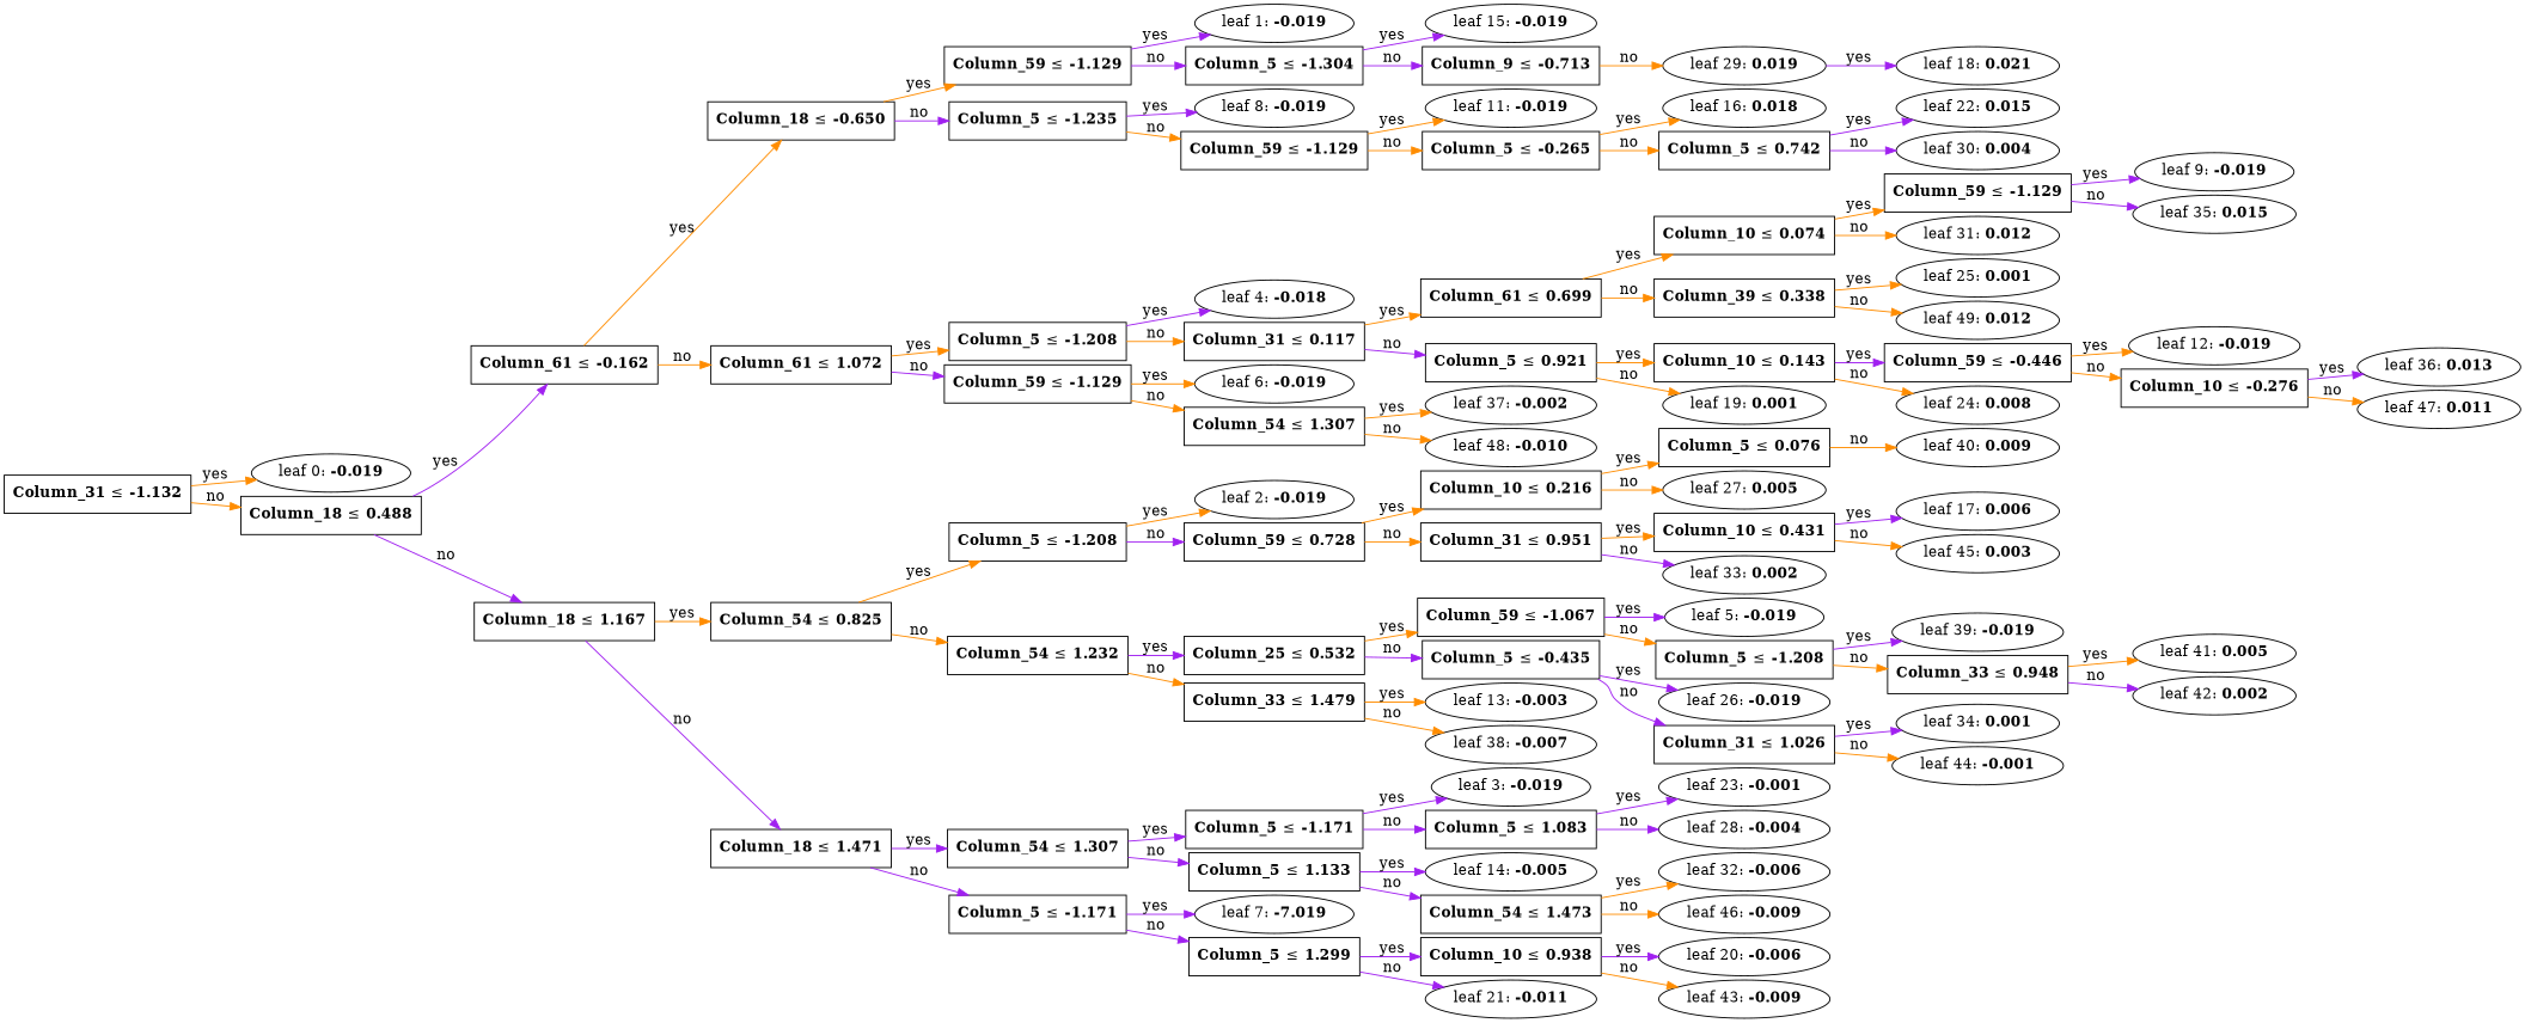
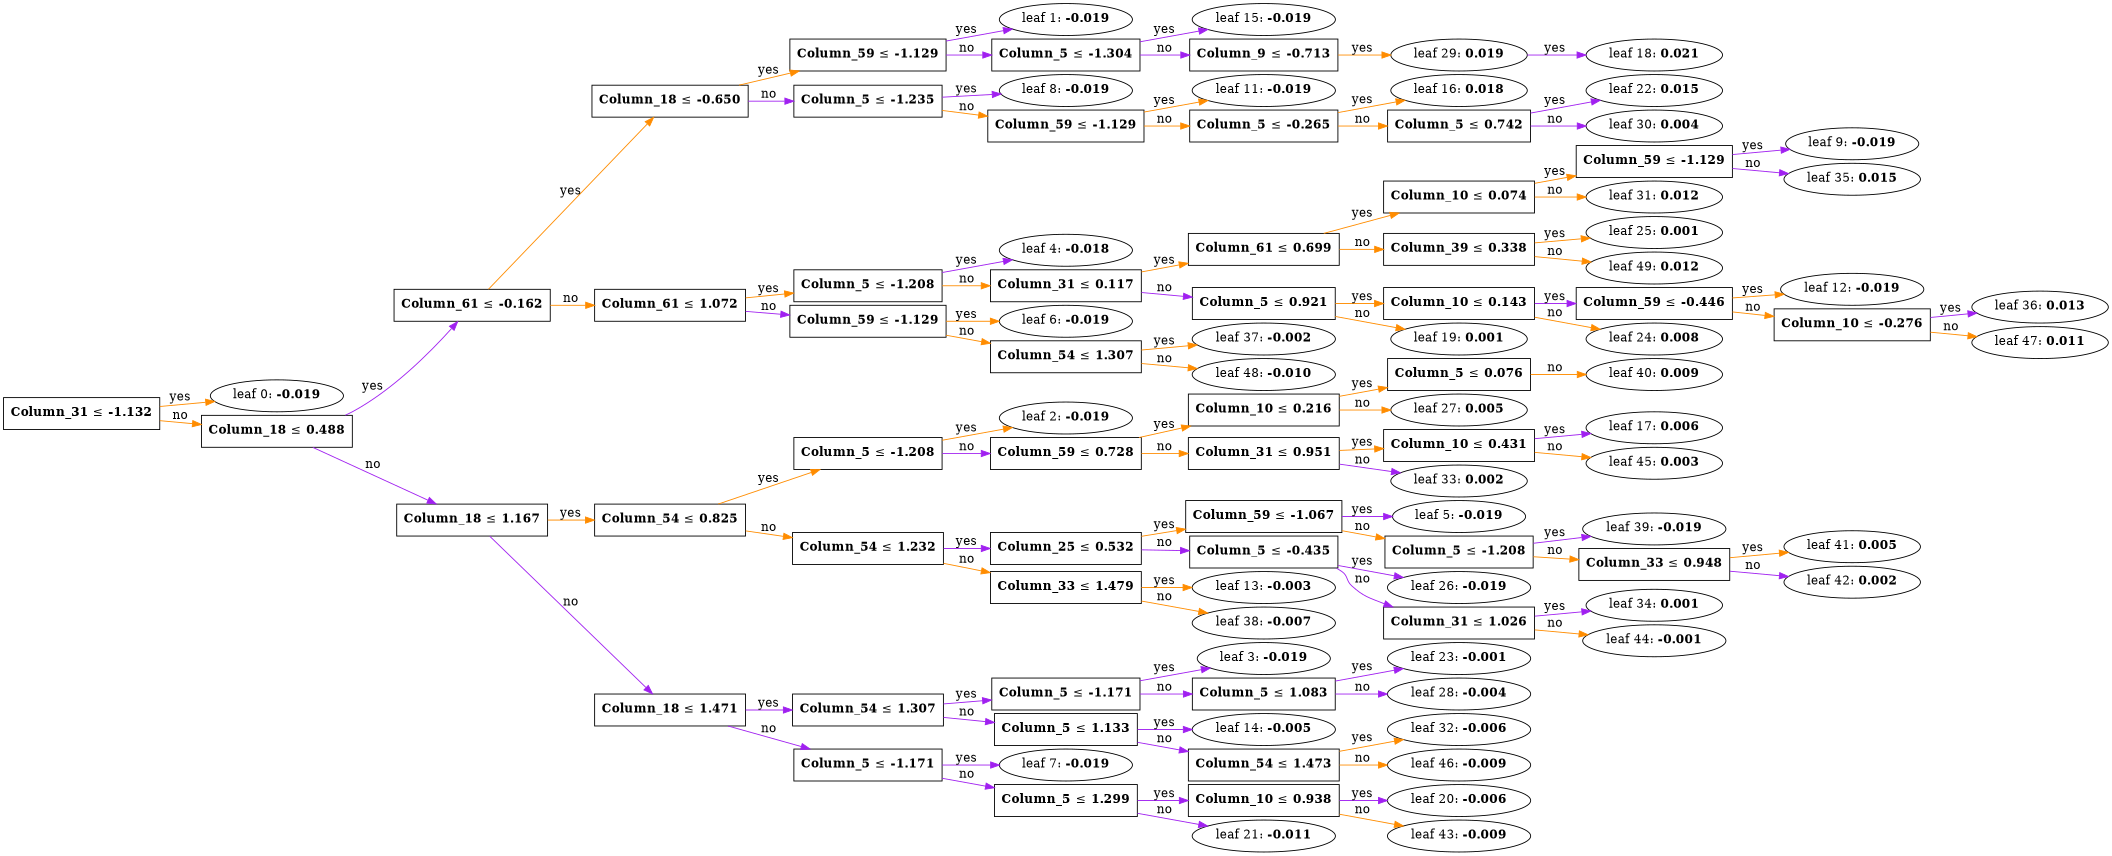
  digraph {
    nodesep=0.05
    rankdir=LR
    ranksep=0.3
    edge [color=darkorange]
    n1 [fillcolor=white label=<<B>Column_31</B> &#8804; <B>-1.132</B>> shape=rectangle]
    n2 [label=<leaf 0: <B>-0.019</B>>]
    n3 [fillcolor=white label=<<B>Column_18</B> &#8804; <B>0.488</B>> shape=rectangle]
    n4 [fillcolor=white label=<<B>Column_61</B> &#8804; <B>-0.162</B>> shape=rectangle]
    n5 [fillcolor=white label=<<B>Column_18</B> &#8804; <B>1.167</B>> shape=rectangle]
    n6 [fillcolor=white label=<<B>Column_18</B> &#8804; <B>-0.650</B>> shape=rectangle]
    n7 [fillcolor=white label=<<B>Column_61</B> &#8804; <B>1.072</B>> shape=rectangle]
    n8 [fillcolor=white label=<<B>Column_54</B> &#8804; <B>0.825</B>> shape=rectangle]
    n9 [fillcolor=white label=<<B>Column_18</B> &#8804; <B>1.471</B>> shape=rectangle]
    n10 [fillcolor=white label=<<B>Column_59</B> &#8804; <B>-1.129</B>> shape=rectangle]
    n11 [fillcolor=white label=<<B>Column_5</B> &#8804; <B>-1.235</B>> shape=rectangle]
    n12 [fillcolor=white label=<<B>Column_5</B> &#8804; <B>-1.208</B>> shape=rectangle]
    n13 [fillcolor=white label=<<B>Column_59</B> &#8804; <B>-1.129</B>> shape=rectangle]
    n14 [label=<leaf 1: <B>-0.019</B>>]
    n15 [fillcolor=white label=<<B>Column_5</B> &#8804; <B>-1.304</B>> shape=rectangle]
    n16 [label=<leaf 8: <B>-0.019</B>>]
    n17 [fillcolor=white label=<<B>Column_59</B> &#8804; <B>-1.129</B>> shape=rectangle]
    n18 [label=<leaf 15: <B>-0.019</B>>]
    n19 [fillcolor=white label=<<B>Column_9</B> &#8804; <B>-0.713</B>> shape=rectangle]
    n20 [label=<leaf 29: <B>0.019</B>>]
    n21 [label=<leaf 18: <B>0.021</B>>]
    n22 [label=<leaf 11: <B>-0.019</B>>]
    n23 [fillcolor=white label=<<B>Column_5</B> &#8804; <B>-0.265</B>> shape=rectangle]
    n24 [label=<leaf 16: <B>0.018</B>>]
    n25 [fillcolor=white label=<<B>Column_5</B> &#8804; <B>0.742</B>> shape=rectangle]
    n26 [label=<leaf 22: <B>0.015</B>>]
    n27 [label=<leaf 30: <B>0.004</B>>]
    n28 [label=<leaf 4: <B>-0.018</B>>]
    n29 [fillcolor=white label=<<B>Column_31</B> &#8804; <B>0.117</B>> shape=rectangle]
    n30 [label=<leaf 6: <B>-0.019</B>>]
    n31 [fillcolor=white label=<<B>Column_54</B> &#8804; <B>1.307</B>> shape=rectangle]
    n32 [fillcolor=white label=<<B>Column_61</B> &#8804; <B>0.699</B>> shape=rectangle]
    n33 [fillcolor=white label=<<B>Column_5</B> &#8804; <B>0.921</B>> shape=rectangle]
    n34 [fillcolor=white label=<<B>Column_10</B> &#8804; <B>0.074</B>> shape=rectangle]
    n35 [fillcolor=white label=<<B>Column_39</B> &#8804; <B>0.338</B>> shape=rectangle]
    n36 [fillcolor=white label=<<B>Column_10</B> &#8804; <B>0.143</B>> shape=rectangle]
    n37 [label=<leaf 19: <B>0.001</B>>]
    n38 [fillcolor=white label=<<B>Column_59</B> &#8804; <B>-1.129</B>> shape=rectangle]
    n39 [label=<leaf 31: <B>0.012</B>>]
    n40 [label=<leaf 25: <B>0.001</B>>]
    n41 [label=<leaf 49: <B>0.012</B>>]
    n42 [label=<leaf 9: <B>-0.019</B>>]
    n43 [label=<leaf 35: <B>0.015</B>>]
    n44 [fillcolor=white label=<<B>Column_59</B> &#8804; <B>-0.446</B>> shape=rectangle]
    n45 [label=<leaf 24: <B>0.008</B>>]
    n46 [label=<leaf 12: <B>-0.019</B>>]
    n47 [fillcolor=white label=<<B>Column_10</B> &#8804; <B>-0.276</B>> shape=rectangle]
    n48 [label=<leaf 36: <B>0.013</B>>]
    n49 [label=<leaf 47: <B>0.011</B>>]
    n50 [label=<leaf 37: <B>-0.002</B>>]
    n51 [label=<leaf 48: <B>-0.010</B>>]
    n52 [fillcolor=white label=<<B>Column_5</B> &#8804; <B>-1.208</B>> shape=rectangle]
    n53 [fillcolor=white label=<<B>Column_54</B> &#8804; <B>1.232</B>> shape=rectangle]
    n54 [fillcolor=white label=<<B>Column_54</B> &#8804; <B>1.307</B>> shape=rectangle]
    n55 [fillcolor=white label=<<B>Column_5</B> &#8804; <B>-1.171</B>> shape=rectangle]
    n56 [label=<leaf 2: <B>-0.019</B>>]
    n57 [fillcolor=white label=<<B>Column_59</B> &#8804; <B>0.728</B>> shape=rectangle]
    n58 [fillcolor=white label=<<B>Column_25</B> &#8804; <B>0.532</B>> shape=rectangle]
    n59 [fillcolor=white label=<<B>Column_33</B> &#8804; <B>1.479</B>> shape=rectangle]
    n60 [fillcolor=white label=<<B>Column_10</B> &#8804; <B>0.216</B>> shape=rectangle]
    n61 [fillcolor=white label=<<B>Column_31</B> &#8804; <B>0.951</B>> shape=rectangle]
    n62 [fillcolor=white label=<<B>Column_5</B> &#8804; <B>0.076</B>> shape=rectangle]
    n63 [label=<leaf 27: <B>0.005</B>>]
    n64 [fillcolor=white label=<<B>Column_10</B> &#8804; <B>0.431</B>> shape=rectangle]
    n65 [label=<leaf 33: <B>0.002</B>>]
    n66 [label=<leaf 40: <B>0.009</B>>]
    n67 [label=<leaf 17: <B>0.006</B>>]
    n68 [label=<leaf 45: <B>0.003</B>>]
    n69 [fillcolor=white label=<<B>Column_59</B> &#8804; <B>-1.067</B>> shape=rectangle]
    n70 [fillcolor=white label=<<B>Column_5</B> &#8804; <B>-0.435</B>> shape=rectangle]
    n71 [label=<leaf 13: <B>-0.003</B>>]
    n72 [label=<leaf 38: <B>-0.007</B>>]
    n73 [label=<leaf 5: <B>-0.019</B>>]
    n74 [fillcolor=white label=<<B>Column_5</B> &#8804; <B>-1.208</B>> shape=rectangle]
    n75 [label=<leaf 26: <B>-0.019</B>>]
    n76 [fillcolor=white label=<<B>Column_31</B> &#8804; <B>1.026</B>> shape=rectangle]
    n77 [label=<leaf 39: <B>-0.019</B>>]
    n78 [fillcolor=white label=<<B>Column_33</B> &#8804; <B>0.948</B>> shape=rectangle]
    n79 [label=<leaf 41: <B>0.005</B>>]
    n80 [label=<leaf 42: <B>0.002</B>>]
    n81 [label=<leaf 34: <B>0.001</B>>]
    n82 [label=<leaf 44: <B>-0.001</B>>]
    n83 [fillcolor=white label=<<B>Column_5</B> &#8804; <B>-1.171</B>> shape=rectangle]
    n84 [fillcolor=white label=<<B>Column_5</B> &#8804; <B>1.133</B>> shape=rectangle]
-   n85 [label=<leaf 7: <B>-7.019</B>>]
+   n85 [label=<leaf 7: <B>-0.019</B>>]
    n86 [fillcolor=white label=<<B>Column_5</B> &#8804; <B>1.299</B>> shape=rectangle]
    n87 [label=<leaf 3: <B>-0.019</B>>]
    n88 [fillcolor=white label=<<B>Column_5</B> &#8804; <B>1.083</B>> shape=rectangle]
    n89 [label=<leaf 14: <B>-0.005</B>>]
    n90 [fillcolor=white label=<<B>Column_54</B> &#8804; <B>1.473</B>> shape=rectangle]
    n91 [label=<leaf 23: <B>-0.001</B>>]
    n92 [label=<leaf 28: <B>-0.004</B>>]
    n93 [label=<leaf 32: <B>-0.006</B>>]
    n94 [label=<leaf 46: <B>-0.009</B>>]
    n95 [fillcolor=white label=<<B>Column_10</B> &#8804; <B>0.938</B>> shape=rectangle]
    n96 [label=<leaf 21: <B>-0.011</B>>]
    n97 [label=<leaf 20: <B>-0.006</B>>]
    n98 [label=<leaf 43: <B>-0.009</B>>]
    n1 -> n2 [label=yes]
    n1 -> n3 [label=no]
    n3 -> n4 [color=purple label=yes]
    n3 -> n5 [color=purple label=no]
    n4 -> n6 [label=yes]
    n4 -> n7 [label=no]
    n5 -> n8 [label=yes]
    n5 -> n9 [color=purple label=no]
    n6 -> n10 [label=yes]
    n6 -> n11 [color=purple label=no]
    n7 -> n12 [label=yes]
    n7 -> n13 [color=purple label=no]
    n8 -> n52 [label=yes]
    n8 -> n53 [label=no]
    n9 -> n54 [color=purple label=yes]
    n9 -> n55 [color=purple label=no]
    n10 -> n14 [color=purple label=yes]
    n10 -> n15 [color=purple label=no]
    n11 -> n16 [color=purple label=yes]
    n11 -> n17 [label=no]
    n12 -> n28 [color=purple label=yes]
    n12 -> n29 [label=no]
    n13 -> n30 [label=yes]
    n13 -> n31 [label=no]
    n15 -> n18 [color=purple label=yes]
    n15 -> n19 [color=purple label=no]
    n17 -> n22 [label=yes]
    n17 -> n23 [label=no]
-   n19 -> n20 [label=no]
+   n19 -> n20 [label=yes]
    n20 -> n21 [color=purple label=yes]
    n23 -> n24 [label=yes]
    n23 -> n25 [label=no]
    n25 -> n26 [color=purple label=yes]
    n25 -> n27 [color=purple label=no]
    n29 -> n32 [label=yes]
    n29 -> n33 [color=purple label=no]
    n31 -> n50 [label=yes]
    n31 -> n51 [label=no]
    n32 -> n34 [label=yes]
    n32 -> n35 [label=no]
    n33 -> n36 [label=yes]
    n33 -> n37 [label=no]
    n34 -> n38 [label=yes]
    n34 -> n39 [label=no]
    n35 -> n40 [label=yes]
    n35 -> n41 [label=no]
    n36 -> n44 [color=purple label=yes]
    n36 -> n45 [label=no]
    n38 -> n42 [color=purple label=yes]
    n38 -> n43 [color=purple label=no]
    n44 -> n46 [label=yes]
    n44 -> n47 [label=no]
    n47 -> n48 [color=purple label=yes]
    n47 -> n49 [label=no]
    n52 -> n56 [label=yes]
    n52 -> n57 [color=purple label=no]
    n53 -> n58 [color=purple label=yes]
    n53 -> n59 [label=no]
    n54 -> n83 [color=purple label=yes]
    n54 -> n84 [color=purple label=no]
    n55 -> n85 [color=purple label=yes]
    n55 -> n86 [color=purple label=no]
    n57 -> n60 [label=yes]
    n57 -> n61 [label=no]
    n58 -> n69 [label=yes]
    n58 -> n70 [color=purple label=no]
    n59 -> n71 [label=yes]
    n59 -> n72 [label=no]
    n60 -> n62 [label=yes]
    n60 -> n63 [label=no]
    n61 -> n64 [label=yes]
    n61 -> n65 [color=purple label=no]
    n62 -> n66 [label=no]
    n64 -> n67 [color=purple label=yes]
    n64 -> n68 [label=no]
    n69 -> n73 [color=purple label=yes]
    n69 -> n74 [label=no]
    n70 -> n75 [color=purple label=yes]
    n70 -> n76 [color=purple label=no]
    n74 -> n77 [color=purple label=yes]
    n74 -> n78 [label=no]
    n76 -> n81 [color=purple label=yes]
    n76 -> n82 [label=no]
    n78 -> n79 [label=yes]
    n78 -> n80 [color=purple label=no]
    n83 -> n87 [color=purple label=yes]
    n83 -> n88 [color=purple label=no]
    n84 -> n89 [color=purple label=yes]
    n84 -> n90 [color=purple label=no]
    n86 -> n95 [color=purple label=yes]
    n86 -> n96 [color=purple label=no]
    n88 -> n91 [color=purple label=yes]
    n88 -> n92 [color=purple label=no]
    n90 -> n93 [label=yes]
    n90 -> n94 [label=no]
    n95 -> n97 [color=purple label=yes]
    n95 -> n98 [label=no]
  }
